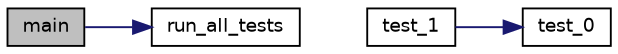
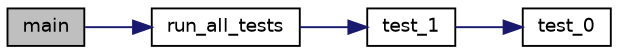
  digraph {
    rankdir=LR
    node [color=black fillcolor=white fontname=Helvetica fontsize=10 shape=record style=filled]
    edge [color=midnightblue fontname=Helvetica fontsize=10 labelfontname=Helvetica labelfontsize=10 style=solid]
    n1 [fillcolor=grey75 fontcolor=black height=0.2 label=main width=0.4]
    n2 [height=0.2 label=run_all_tests width=0.4]
    n3 [height=0.2 label=test_1 width=0.4]
    n4 [height=0.2 label=test_0 width=0.4]
    n1 -> n2
+   n2 -> n3
    n3 -> n4
  }
